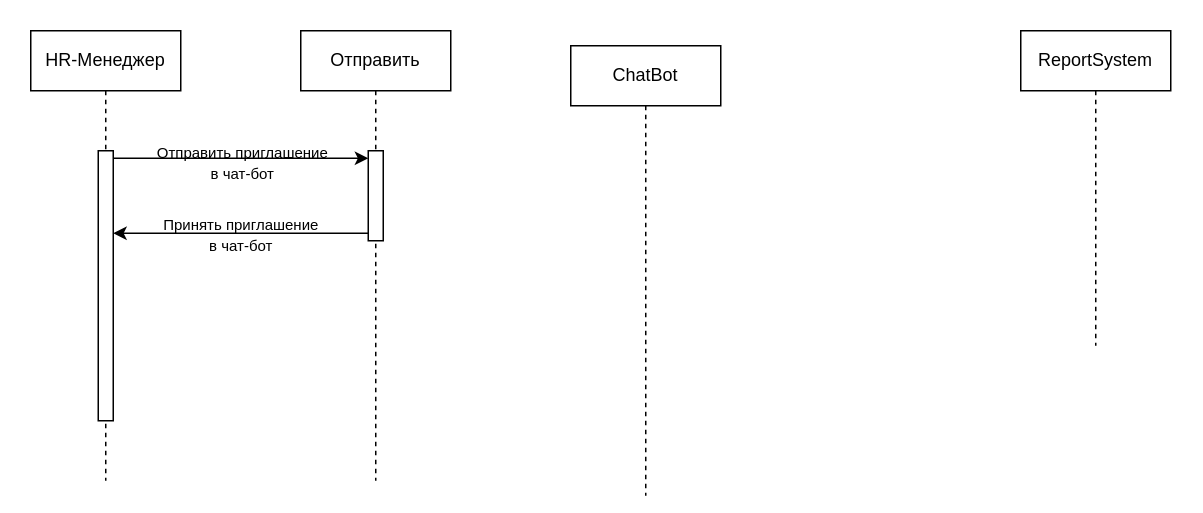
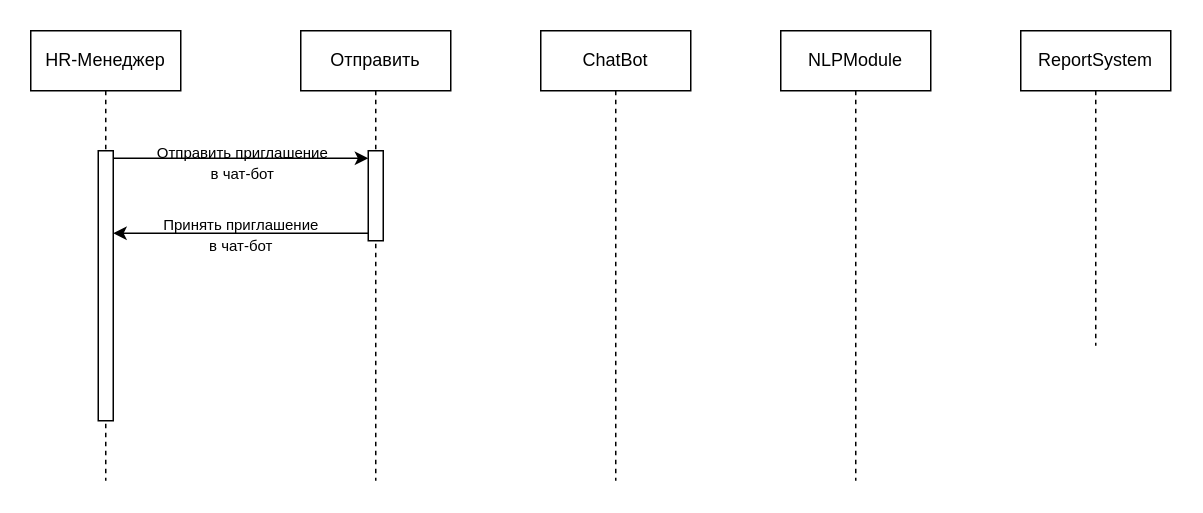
  <mxCell id="0" />
  <mxCell id="1" parent="0" />
  <mxCell id="2" value="HR-Менеджер" style="shape=umlLifeline;perimeter=lifelinePerimeter;whiteSpace=wrap;html=1;container=1;dropTarget=0;collapsible=0;recursiveResize=0;outlineConnect=0;portConstraint=eastwest;newEdgeStyle={&quot;edgeStyle&quot;:&quot;elbowEdgeStyle&quot;,&quot;elbow&quot;:&quot;vertical&quot;,&quot;curved&quot;:0,&quot;rounded&quot;:0};" vertex="1" parent="1"><mxGeometry x="20" y="20" width="100" height="300" as="geometry" /></mxCell>
  <mxCell id="3" value="" style="html=1;points=[[0,0,0,0,5],[0,1,0,0,-5],[1,0,0,0,5],[1,1,0,0,-5]];perimeter=orthogonalPerimeter;outlineConnect=0;targetShapes=umlLifeline;portConstraint=eastwest;newEdgeStyle={&quot;curved&quot;:0,&quot;rounded&quot;:0};" vertex="1" parent="2"><mxGeometry x="45" y="80" width="10" height="180" as="geometry" /></mxCell>
  <mxCell id="4" value="Отправить" style="shape=umlLifeline;perimeter=lifelinePerimeter;whiteSpace=wrap;html=1;container=1;dropTarget=0;collapsible=0;recursiveResize=0;outlineConnect=0;portConstraint=eastwest;newEdgeStyle={&quot;edgeStyle&quot;:&quot;elbowEdgeStyle&quot;,&quot;elbow&quot;:&quot;vertical&quot;,&quot;curved&quot;:0,&quot;rounded&quot;:0};" vertex="1" parent="1"><mxGeometry x="200" y="20" width="100" height="300" as="geometry" /></mxCell>
  <mxCell id="5" value="" style="html=1;points=[[0,0,0,0,5],[0,1,0,0,-5],[1,0,0,0,5],[1,1,0,0,-5]];perimeter=orthogonalPerimeter;outlineConnect=0;targetShapes=umlLifeline;portConstraint=eastwest;newEdgeStyle={&quot;curved&quot;:0,&quot;rounded&quot;:0};" vertex="1" parent="4"><mxGeometry x="45" y="80" width="10" height="60" as="geometry" /></mxCell>
- <mxCell id="6" value="ChatBot" style="shape=umlLifeline;perimeter=lifelinePerimeter;whiteSpace=wrap;html=1;container=1;dropTarget=0;collapsible=0;recursiveResize=0;outlineConnect=0;portConstraint=eastwest;newEdgeStyle={&quot;edgeStyle&quot;:&quot;elbowEdgeStyle&quot;,&quot;elbow&quot;:&quot;vertical&quot;,&quot;curved&quot;:0,&quot;rounded&quot;:0};" vertex="1" parent="1"><mxGeometry x="380" y="30" width="100" height="300" as="geometry" /></mxCell>
+ <mxCell id="6" value="ChatBot" style="shape=umlLifeline;perimeter=lifelinePerimeter;whiteSpace=wrap;html=1;container=1;dropTarget=0;collapsible=0;recursiveResize=0;outlineConnect=0;portConstraint=eastwest;newEdgeStyle={&quot;edgeStyle&quot;:&quot;elbowEdgeStyle&quot;,&quot;elbow&quot;:&quot;vertical&quot;,&quot;curved&quot;:0,&quot;rounded&quot;:0};" vertex="1" parent="1"><mxGeometry x="360" y="20" width="100" height="300" as="geometry" /></mxCell>
+ <mxCell id="7" value="NLPModule" style="shape=umlLifeline;perimeter=lifelinePerimeter;whiteSpace=wrap;html=1;container=1;dropTarget=0;collapsible=0;recursiveResize=0;outlineConnect=0;portConstraint=eastwest;newEdgeStyle={&quot;edgeStyle&quot;:&quot;elbowEdgeStyle&quot;,&quot;elbow&quot;:&quot;vertical&quot;,&quot;curved&quot;:0,&quot;rounded&quot;:0};" vertex="1" parent="1"><mxGeometry x="520" y="20" width="100" height="300" as="geometry" /></mxCell>
  <mxCell id="8" value="ReportSystem" style="shape=umlLifeline;perimeter=lifelinePerimeter;whiteSpace=wrap;html=1;container=1;dropTarget=0;collapsible=0;recursiveResize=0;outlineConnect=0;portConstraint=eastwest;newEdgeStyle={&quot;edgeStyle&quot;:&quot;elbowEdgeStyle&quot;,&quot;elbow&quot;:&quot;vertical&quot;,&quot;curved&quot;:0,&quot;rounded&quot;:0};" vertex="1" parent="1"><mxGeometry x="680" y="20" width="100" height="210" as="geometry" /></mxCell>
  <mxCell id="9" style="edgeStyle=orthogonalEdgeStyle;rounded=0;orthogonalLoop=1;jettySize=auto;html=1;curved=0;exitX=0;exitY=1;exitDx=0;exitDy=-5;exitPerimeter=0;" edge="1" parent="1" source="5" target="3"><mxGeometry relative="1" as="geometry"><mxPoint x="110" y="160" as="targetPoint" /><Array as="points"><mxPoint x="120" y="155" /><mxPoint x="120" y="155" /></Array></mxGeometry></mxCell>
  <mxCell id="10" value="&lt;font style=&quot;font-size: 10px;&quot;&gt;Принять приглашение&lt;/font&gt;&lt;div&gt;&lt;font style=&quot;font-size: 10px;&quot;&gt;в чат-бот&lt;/font&gt;&lt;/div&gt;" style="edgeLabel;html=1;align=center;verticalAlign=middle;resizable=0;points=[];labelBackgroundColor=none;" vertex="1" connectable="0" parent="9"><mxGeometry x="0.055" y="-1" relative="1" as="geometry"><mxPoint x="4" y="1" as="offset" /></mxGeometry></mxCell>
  <mxCell id="11" style="edgeStyle=orthogonalEdgeStyle;rounded=0;orthogonalLoop=1;jettySize=auto;html=1;curved=0;exitX=1;exitY=0;exitDx=0;exitDy=5;exitPerimeter=0;entryX=0;entryY=0;entryDx=0;entryDy=5;entryPerimeter=0;" edge="1" parent="1" source="3" target="5"><mxGeometry relative="1" as="geometry"><mxPoint x="75" y="100" as="sourcePoint" /><mxPoint x="255" y="170" as="targetPoint" /><Array as="points"><mxPoint x="160" y="105" /><mxPoint x="160" y="105" /></Array></mxGeometry></mxCell>
  <mxCell id="12" value="&lt;font style=&quot;font-size: 10px;&quot;&gt;Отправить приглашение&lt;/font&gt;&lt;div&gt;&lt;font style=&quot;font-size: 10px;&quot;&gt;в чат-бот&lt;/font&gt;&lt;/div&gt;" style="edgeLabel;html=1;align=center;verticalAlign=middle;resizable=0;points=[];labelBackgroundColor=none;" vertex="1" connectable="0" parent="11"><mxGeometry x="0.055" y="-1" relative="1" as="geometry"><mxPoint x="-5" y="1" as="offset" /></mxGeometry></mxCell>
